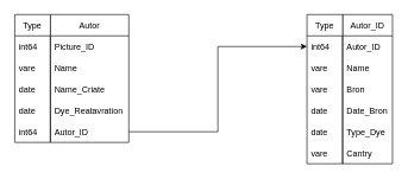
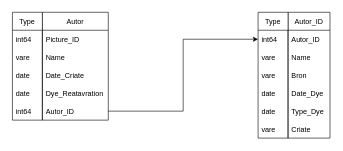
  <mxCell id="0" />
  <mxCell id="1" parent="0" />
  <mxCell id="2" style="edgeStyle=orthogonalEdgeStyle;rounded=0;orthogonalLoop=1;jettySize=auto;html=1;entryX=0;entryY=0.5;entryDx=0;entryDy=0;" edge="1" parent="1" source="24" target="12"><mxGeometry relative="1" as="geometry" /></mxCell>
  <mxCell id="3" value="" style="group" vertex="1" connectable="0" parent="1"><mxGeometry x="430" y="20" width="120" height="210" as="geometry" /></mxCell>
  <mxCell id="4" value="Autor_ID" style="swimlane;fontStyle=0;childLayout=stackLayout;horizontal=1;startSize=30;horizontalStack=0;resizeParent=1;resizeParentMax=0;resizeLast=0;collapsible=1;marginBottom=0;" vertex="1" parent="3"><mxGeometry x="50" width="70" height="210" as="geometry" /></mxCell>
  <mxCell id="5" value="Autor_ID" style="text;strokeColor=none;fillColor=none;align=left;verticalAlign=middle;spacingLeft=4;spacingRight=4;overflow=hidden;points=[[0,0.5],[1,0.5]];portConstraint=eastwest;rotatable=0;" vertex="1" parent="4"><mxGeometry y="30" width="70" height="30" as="geometry" /></mxCell>
  <mxCell id="6" value="Name" style="text;strokeColor=none;fillColor=none;align=left;verticalAlign=middle;spacingLeft=4;spacingRight=4;overflow=hidden;points=[[0,0.5],[1,0.5]];portConstraint=eastwest;rotatable=0;" vertex="1" parent="4"><mxGeometry y="60" width="70" height="30" as="geometry" /></mxCell>
  <mxCell id="7" value="Bron" style="text;strokeColor=none;fillColor=none;align=left;verticalAlign=middle;spacingLeft=4;spacingRight=4;overflow=hidden;points=[[0,0.5],[1,0.5]];portConstraint=eastwest;rotatable=0;" vertex="1" parent="4"><mxGeometry y="90" width="70" height="30" as="geometry" /></mxCell>
- <mxCell id="8" value="Date_Bron" style="text;strokeColor=none;fillColor=none;align=left;verticalAlign=middle;spacingLeft=4;spacingRight=4;overflow=hidden;points=[[0,0.5],[1,0.5]];portConstraint=eastwest;rotatable=0;" vertex="1" parent="4"><mxGeometry y="120" width="70" height="30" as="geometry" /></mxCell>
+ <mxCell id="8" value="Date_Dye" style="text;strokeColor=none;fillColor=none;align=left;verticalAlign=middle;spacingLeft=4;spacingRight=4;overflow=hidden;points=[[0,0.5],[1,0.5]];portConstraint=eastwest;rotatable=0;" vertex="1" parent="4"><mxGeometry y="120" width="70" height="30" as="geometry" /></mxCell>
  <mxCell id="9" value="Type_Dye" style="text;strokeColor=none;fillColor=none;align=left;verticalAlign=middle;spacingLeft=4;spacingRight=4;overflow=hidden;points=[[0,0.5],[1,0.5]];portConstraint=eastwest;rotatable=0;" vertex="1" parent="4"><mxGeometry y="150" width="70" height="30" as="geometry" /></mxCell>
- <mxCell id="10" value="Cantry" style="text;strokeColor=none;fillColor=none;align=left;verticalAlign=middle;spacingLeft=4;spacingRight=4;overflow=hidden;points=[[0,0.5],[1,0.5]];portConstraint=eastwest;rotatable=0;" vertex="1" parent="4"><mxGeometry y="180" width="70" height="30" as="geometry" /></mxCell>
+ <mxCell id="10" value="Criate" style="text;strokeColor=none;fillColor=none;align=left;verticalAlign=middle;spacingLeft=4;spacingRight=4;overflow=hidden;points=[[0,0.5],[1,0.5]];portConstraint=eastwest;rotatable=0;" vertex="1" parent="4"><mxGeometry y="180" width="70" height="30" as="geometry" /></mxCell>
  <mxCell id="11" value="Type" style="swimlane;fontStyle=0;childLayout=stackLayout;horizontal=1;startSize=30;horizontalStack=0;resizeParent=1;resizeParentMax=0;resizeLast=0;collapsible=1;marginBottom=0;" vertex="1" parent="3"><mxGeometry width="50" height="210" as="geometry" /></mxCell>
  <mxCell id="12" value="int64" style="text;strokeColor=none;fillColor=none;align=left;verticalAlign=middle;spacingLeft=4;spacingRight=4;overflow=hidden;points=[[0,0.5],[1,0.5]];portConstraint=eastwest;rotatable=0;" vertex="1" parent="11"><mxGeometry y="30" width="50" height="30" as="geometry" /></mxCell>
  <mxCell id="13" value="vare" style="text;strokeColor=none;fillColor=none;align=left;verticalAlign=middle;spacingLeft=4;spacingRight=4;overflow=hidden;points=[[0,0.5],[1,0.5]];portConstraint=eastwest;rotatable=0;" vertex="1" parent="11"><mxGeometry y="60" width="50" height="30" as="geometry" /></mxCell>
  <mxCell id="14" value="vare" style="text;strokeColor=none;fillColor=none;align=left;verticalAlign=middle;spacingLeft=4;spacingRight=4;overflow=hidden;points=[[0,0.5],[1,0.5]];portConstraint=eastwest;rotatable=0;" vertex="1" parent="11"><mxGeometry y="90" width="50" height="30" as="geometry" /></mxCell>
  <mxCell id="15" value="date" style="text;strokeColor=none;fillColor=none;align=left;verticalAlign=middle;spacingLeft=4;spacingRight=4;overflow=hidden;points=[[0,0.5],[1,0.5]];portConstraint=eastwest;rotatable=0;" vertex="1" parent="11"><mxGeometry y="120" width="50" height="30" as="geometry" /></mxCell>
  <mxCell id="16" value="date" style="text;strokeColor=none;fillColor=none;align=left;verticalAlign=middle;spacingLeft=4;spacingRight=4;overflow=hidden;points=[[0,0.5],[1,0.5]];portConstraint=eastwest;rotatable=0;" vertex="1" parent="11"><mxGeometry y="150" width="50" height="30" as="geometry" /></mxCell>
  <mxCell id="17" value="vare" style="text;strokeColor=none;fillColor=none;align=left;verticalAlign=middle;spacingLeft=4;spacingRight=4;overflow=hidden;points=[[0,0.5],[1,0.5]];portConstraint=eastwest;rotatable=0;" vertex="1" parent="11"><mxGeometry y="180" width="50" height="30" as="geometry" /></mxCell>
  <mxCell id="18" value="" style="group" vertex="1" connectable="0" parent="1"><mxGeometry x="20" y="20" width="160" height="180" as="geometry" /></mxCell>
  <mxCell id="19" value="Autor" style="swimlane;fontStyle=0;childLayout=stackLayout;horizontal=1;startSize=30;horizontalStack=0;resizeParent=1;resizeParentMax=0;resizeLast=0;collapsible=1;marginBottom=0;" vertex="1" parent="18"><mxGeometry x="50" width="110" height="180" as="geometry"><mxRectangle x="530" y="120" width="80" height="30" as="alternateBounds" /></mxGeometry></mxCell>
  <mxCell id="20" value="Picture_ID" style="text;strokeColor=none;fillColor=none;align=left;verticalAlign=middle;spacingLeft=4;spacingRight=4;overflow=hidden;points=[[0,0.5],[1,0.5]];portConstraint=eastwest;rotatable=0;" vertex="1" parent="19"><mxGeometry y="30" width="110" height="30" as="geometry" /></mxCell>
  <mxCell id="21" value="Name" style="text;strokeColor=none;fillColor=none;align=left;verticalAlign=middle;spacingLeft=4;spacingRight=4;overflow=hidden;points=[[0,0.5],[1,0.5]];portConstraint=eastwest;rotatable=0;" vertex="1" parent="19"><mxGeometry y="60" width="110" height="30" as="geometry" /></mxCell>
- <mxCell id="22" value="Name_Criate" style="text;strokeColor=none;fillColor=none;align=left;verticalAlign=middle;spacingLeft=4;spacingRight=4;overflow=hidden;points=[[0,0.5],[1,0.5]];portConstraint=eastwest;rotatable=0;" vertex="1" parent="19"><mxGeometry y="90" width="110" height="30" as="geometry" /></mxCell>
+ <mxCell id="22" value="Date_Criate" style="text;strokeColor=none;fillColor=none;align=left;verticalAlign=middle;spacingLeft=4;spacingRight=4;overflow=hidden;points=[[0,0.5],[1,0.5]];portConstraint=eastwest;rotatable=0;" vertex="1" parent="19"><mxGeometry y="90" width="110" height="30" as="geometry" /></mxCell>
  <mxCell id="23" value="Dye_Reatavration" style="text;strokeColor=none;fillColor=none;align=left;verticalAlign=middle;spacingLeft=4;spacingRight=4;overflow=hidden;points=[[0,0.5],[1,0.5]];portConstraint=eastwest;rotatable=0;" vertex="1" parent="19"><mxGeometry y="120" width="110" height="30" as="geometry" /></mxCell>
  <mxCell id="24" value="Autor_ID" style="text;strokeColor=none;fillColor=none;align=left;verticalAlign=middle;spacingLeft=4;spacingRight=4;overflow=hidden;points=[[0,0.5],[1,0.5]];portConstraint=eastwest;rotatable=0;" vertex="1" parent="19"><mxGeometry y="150" width="110" height="30" as="geometry" /></mxCell>
  <mxCell id="25" value="Type" style="swimlane;fontStyle=0;childLayout=stackLayout;horizontal=1;startSize=30;horizontalStack=0;resizeParent=1;resizeParentMax=0;resizeLast=0;collapsible=1;marginBottom=0;" vertex="1" parent="18"><mxGeometry width="50" height="180" as="geometry" /></mxCell>
  <mxCell id="26" value="int64" style="text;strokeColor=none;fillColor=none;align=left;verticalAlign=middle;spacingLeft=4;spacingRight=4;overflow=hidden;points=[[0,0.5],[1,0.5]];portConstraint=eastwest;rotatable=0;" vertex="1" parent="25"><mxGeometry y="30" width="50" height="30" as="geometry" /></mxCell>
  <mxCell id="27" value="vare" style="text;strokeColor=none;fillColor=none;align=left;verticalAlign=middle;spacingLeft=4;spacingRight=4;overflow=hidden;points=[[0,0.5],[1,0.5]];portConstraint=eastwest;rotatable=0;" vertex="1" parent="25"><mxGeometry y="60" width="50" height="30" as="geometry" /></mxCell>
  <mxCell id="28" value="date" style="text;strokeColor=none;fillColor=none;align=left;verticalAlign=middle;spacingLeft=4;spacingRight=4;overflow=hidden;points=[[0,0.5],[1,0.5]];portConstraint=eastwest;rotatable=0;" vertex="1" parent="25"><mxGeometry y="90" width="50" height="30" as="geometry" /></mxCell>
  <mxCell id="29" value="date" style="text;strokeColor=none;fillColor=none;align=left;verticalAlign=middle;spacingLeft=4;spacingRight=4;overflow=hidden;points=[[0,0.5],[1,0.5]];portConstraint=eastwest;rotatable=0;" vertex="1" parent="25"><mxGeometry y="120" width="50" height="30" as="geometry" /></mxCell>
  <mxCell id="30" value="int64" style="text;strokeColor=none;fillColor=none;align=left;verticalAlign=middle;spacingLeft=4;spacingRight=4;overflow=hidden;points=[[0,0.5],[1,0.5]];portConstraint=eastwest;rotatable=0;" vertex="1" parent="25"><mxGeometry y="150" width="50" height="30" as="geometry" /></mxCell>
